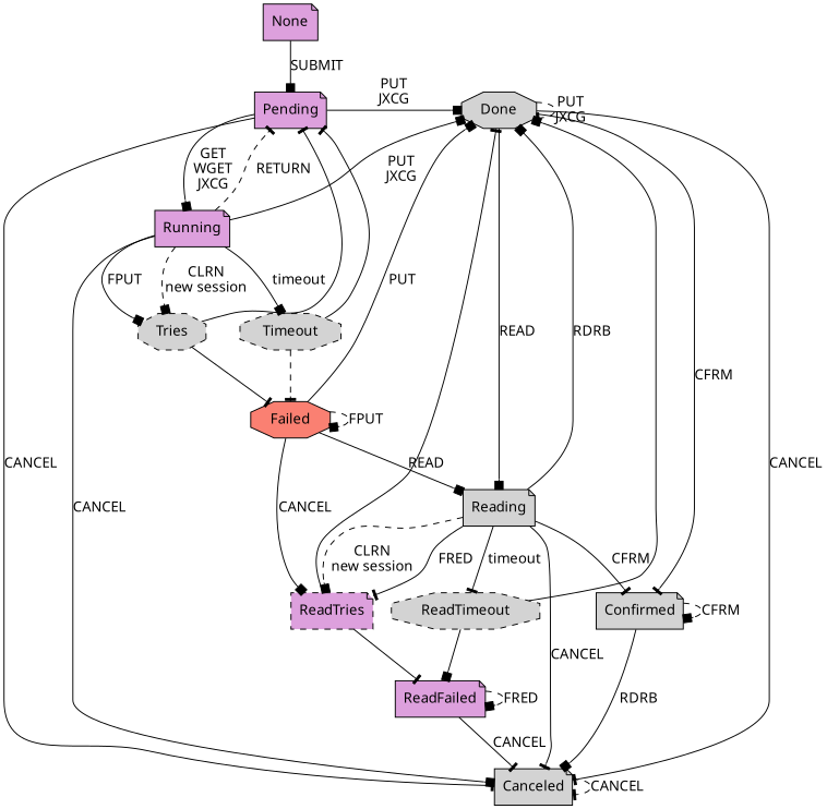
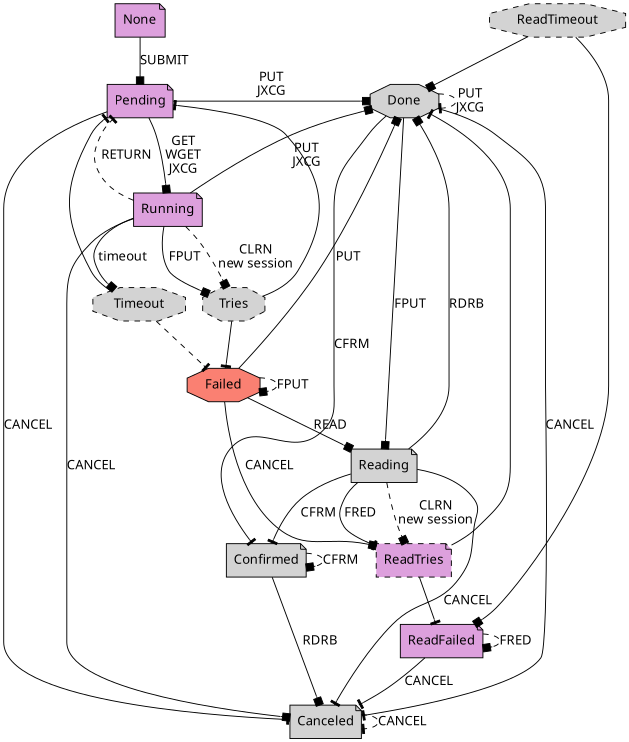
  digraph {
    fontname="Noto Sans"
    node [fillcolor=lightgrey fontname="Noto Sans" shape=note style=filled]
    edge [arrowhead=box fontname="Noto Sans"]
    Pending [fillcolor=plum]
    Done [shape=octagon]
    n3 [label=Canceled]
    Running [fillcolor=plum]
    Reading
    Confirmed
    n7 [fillcolor=plum label=None]
    n8 [label=Timeout shape=octagon style="dashed,filled"]
    Failed [fillcolor=salmon shape=octagon]
    n10 [fillcolor=plum label=ReadTries style="dashed,filled"]
    n11 [label=ReadTimeout shape=octagon style="dashed,filled"]
    ReadFailed [fillcolor=plum]
    n13 [label=Tries shape=octagon style="dashed,filled"]
    subgraph sub_1 {
      rank=same
      Pending
      Done
    }
    Pending -> Done [label="PUT\nJXCG"]
    Pending -> n3 [arrowhead=tee label=CANCEL]
    Pending -> Running [label="GET\nWGET\nJXCG"]
    Done -> Done [arrowhead=tee label="PUT\nJXCG" style=dashed]
    Done -> n3 [arrowhead=tee label=CANCEL]
-   Done -> Reading [label=READ]
+   Done -> Reading [label=FPUT]
    Done -> Confirmed [arrowhead=tee label=CFRM]
    n3 -> n3 [arrowhead=tee label=CANCEL style=dashed]
    Running -> Pending [arrowhead=tee label=RETURN style=dashed]
    Running -> Done [label="PUT\nJXCG"]
    Running -> n3 [label=CANCEL]
    Running -> n8 [label=timeout]
    Running -> n13 [label=FPUT]
    Running -> n13 [label="CLRN\nnew session" style=dashed]
    Reading -> Done [label=RDRB]
    Reading -> n3 [arrowhead=tee label=CANCEL]
    Reading -> Confirmed [arrowhead=tee label=CFRM]
    Reading -> n10 [arrowhead=tee label=FRED]
    Reading -> n10 [label="CLRN\nnew session" style=dashed]
-   Reading -> n11 [arrowhead=tee label=timeout]
    Confirmed -> n3 [label=RDRB]
    Confirmed -> Confirmed [label=CFRM style=dashed]
    n7 -> Pending [label=SUBMIT]
    n8 -> Pending [arrowhead=tee]
    n8 -> Failed [arrowhead=tee style=dashed]
    Failed -> Done [label=PUT]
    Failed -> Reading [label=READ]
    Failed -> Failed [label=FPUT style=dashed]
    Failed -> n10 [label=CANCEL]
    n10 -> Done [arrowhead=tee]
    n10 -> ReadFailed [arrowhead=tee]
    n11 -> Done
    n11 -> ReadFailed
    ReadFailed -> n3 [arrowhead=tee label=CANCEL]
    ReadFailed -> ReadFailed [label=FRED style=dashed]
    n13 -> Pending [arrowhead=tee]
    n13 -> Failed [arrowhead=tee]
  }
